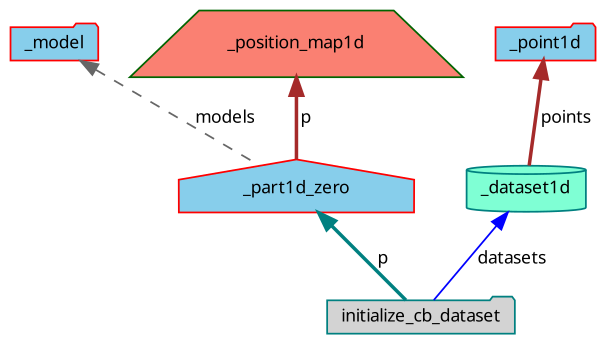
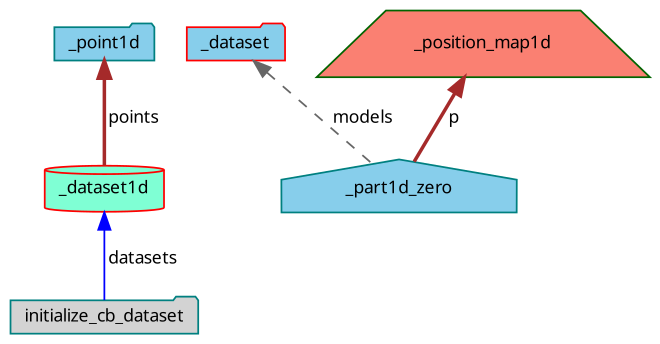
  digraph {
    node [color=teal fillcolor=skyblue fontname="FreeSans.ttf" fontsize=10 shape=folder style=filled]
    edge [color=brown dir=back fontname="FreeSans.ttf" fontsize=10 labelfontname="FreeSans.ttf" labelfontsize=10 style=bold]
    n1 [fillcolor=lightgrey fontcolor=black height=0.2 label=initialize_cb_dataset width=0.4]
-   n2 [color=red height=0.2 label=_part1d_zero shape=house width=0.4]
-   n3 [color=red height=0.2 label=_model width=0.4]
+   n2 [height=0.2 label=_part1d_zero shape=house width=0.4]
+   n3 [color=red height=0.2 label=_dataset width=0.4]
    n4 [color=darkgreen fillcolor=salmon height=0.2 label=_position_map1d shape=trapezium width=0.4]
-   n5 [fillcolor=aquamarine height=0.2 label=_dataset1d shape=cylinder width=0.4]
-   n6 [color=red height=0.2 label=_point1d width=0.4]
-   n2 -> n1 [color=teal label=" p"]
+   n5 [color=red fillcolor=aquamarine height=0.2 label=_dataset1d shape=cylinder width=0.4]
+   n6 [height=0.2 label=_point1d width=0.4]
    n3 -> n2 [color=gray40 label=" models" style=dashed]
    n4 -> n2 [label=" p"]
    n5 -> n1 [color=blue label=" datasets" style=solid]
    n6 -> n5 [label=" points"]
  }
